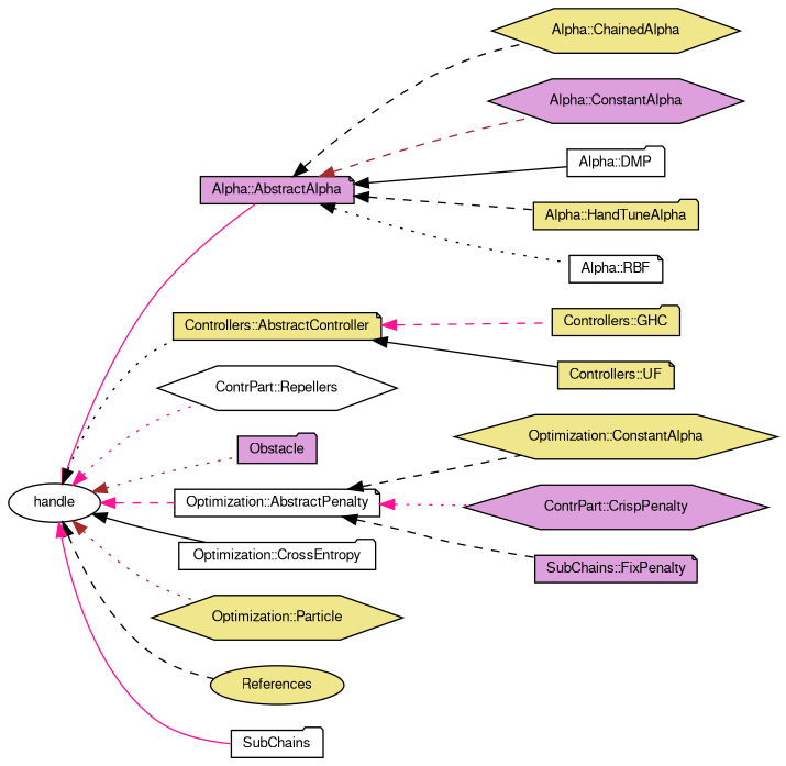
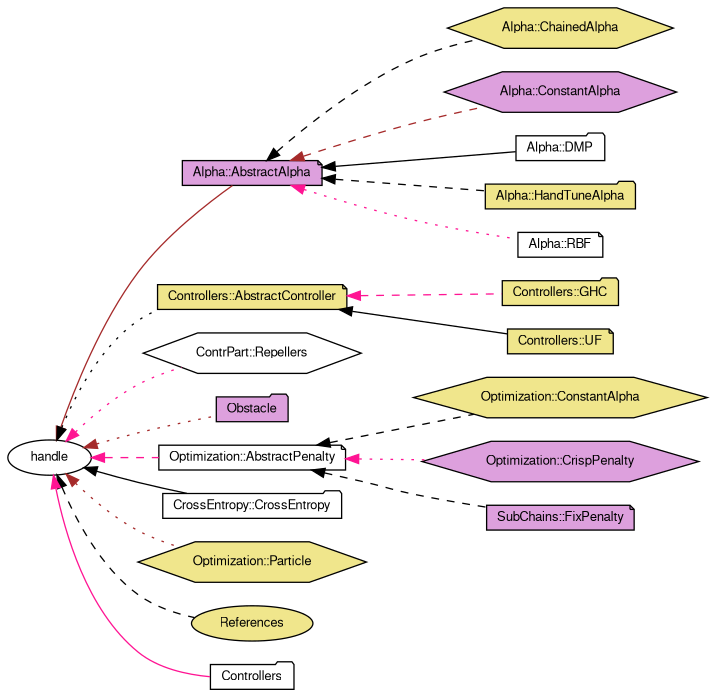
  digraph {
    rankdir=LR
    node [color=black fillcolor=khaki fontname=FreeSans fontsize=10 shape=note style=filled]
    edge [color=black dir=back fontname=FreeSans fontsize=10 labelfontname=FreeSans labelfontsize=10 style=dashed]
    n1 [fillcolor=white fontcolor=black height=0.2 label=handle shape=ellipse width=0.4]
    n2 [fillcolor=plum height=0.2 label="Alpha::AbstractAlpha" width=0.4]
    n3 [height=0.2 label="Controllers::AbstractController" width=0.4]
    n4 [fillcolor=white height=0.2 label="ContrPart::Repellers" shape=hexagon width=0.4]
    n5 [fillcolor=plum height=0.2 label=Obstacle shape=folder width=0.4]
    n6 [fillcolor=white height=0.2 label="Optimization::AbstractPenalty" width=0.4]
-   n7 [fillcolor=white height=0.2 label="Optimization::CrossEntropy" shape=folder width=0.4]
+   n7 [fillcolor=white height=0.2 label="CrossEntropy::CrossEntropy" shape=folder width=0.4]
    n8 [height=0.2 label="Optimization::Particle" shape=hexagon width=0.4]
    n9 [height=0.2 label=References shape=ellipse width=0.4]
-   n10 [fillcolor=white height=0.2 label=SubChains shape=folder width=0.4]
+   n10 [fillcolor=white height=0.2 label=Controllers shape=folder width=0.4]
    n11 [height=0.2 label="Alpha::ChainedAlpha" shape=hexagon width=0.4]
    n12 [fillcolor=plum height=0.2 label="Alpha::ConstantAlpha" shape=hexagon width=0.4]
    n13 [fillcolor=white height=0.2 label="Alpha::DMP" shape=folder width=0.4]
    n14 [height=0.2 label="Alpha::HandTuneAlpha" shape=folder width=0.4]
    n15 [fillcolor=white height=0.2 label="Alpha::RBF" width=0.4]
    n16 [height=0.2 label="Controllers::GHC" shape=folder width=0.4]
    n17 [height=0.2 label="Controllers::UF" width=0.4]
    n18 [height=0.2 label="Optimization::ConstantAlpha" shape=hexagon width=0.4]
-   n19 [fillcolor=plum height=0.2 label="ContrPart::CrispPenalty" shape=hexagon width=0.4]
+   n19 [fillcolor=plum height=0.2 label="Optimization::CrispPenalty" shape=hexagon width=0.4]
    n20 [fillcolor=plum height=0.2 label="SubChains::FixPenalty" width=0.4]
-   n1 -> n2 [color=deeppink style=solid]
+   n1 -> n2 [color=brown style=solid]
    n1 -> n3 [style=dotted]
    n1 -> n4 [color=deeppink style=dotted]
    n1 -> n5 [color=brown style=dotted]
    n1 -> n6 [color=deeppink]
    n1 -> n7 [style=solid]
    n1 -> n8 [color=brown style=dotted]
    n1 -> n9
    n1 -> n10 [color=deeppink style=solid]
    n2 -> n11
    n2 -> n12 [color=brown]
    n2 -> n13 [style=solid]
    n2 -> n14
-   n2 -> n15 [style=dotted]
+   n2 -> n15 [color=deeppink style=dotted]
    n3 -> n16 [color=deeppink]
    n3 -> n17 [style=solid]
    n6 -> n18
    n6 -> n19 [color=deeppink style=dotted]
    n6 -> n20
  }
